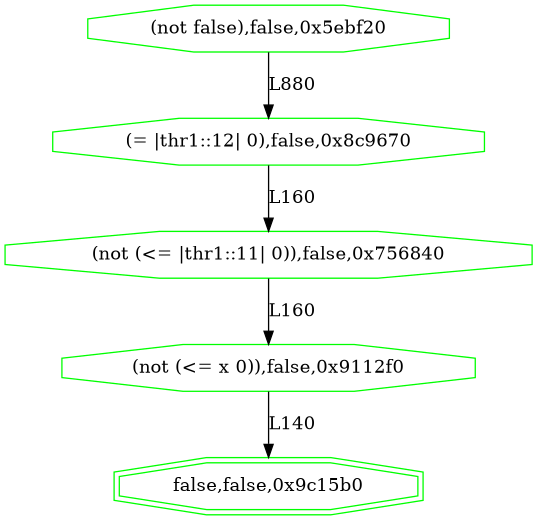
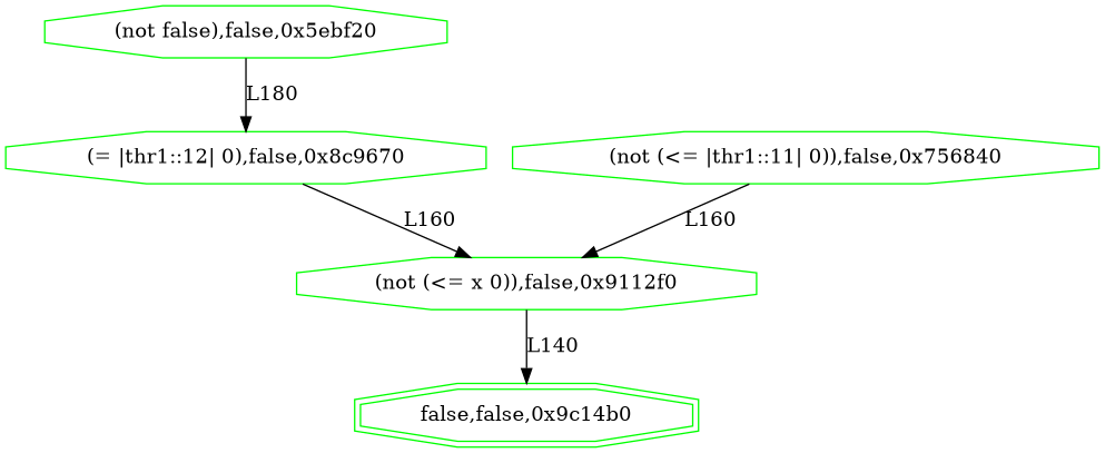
  digraph {
    node [color=green shape=octagon]
    n1 [label="(not false),false,0x5ebf20"]
    n2 [label="(= |thr1::12| 0),false,0x8c9670"]
    n3 [label="(not (<= |thr1::11| 0)),false,0x756840"]
    n4 [label="(not (<= x 0)),false,0x9112f0"]
-   n5 [label="false,false,0x9c15b0" shape=doubleoctagon]
-   n1 -> n2 [label=L880]
-   n2 -> n3 [label=L160]
+   n5 [label="false,false,0x9c14b0" shape=doubleoctagon]
+   n1 -> n2 [label=L180]
+   n2 -> n4 [label=L160]
    n3 -> n4 [label=L160]
    n4 -> n5 [label=L140]
  }
